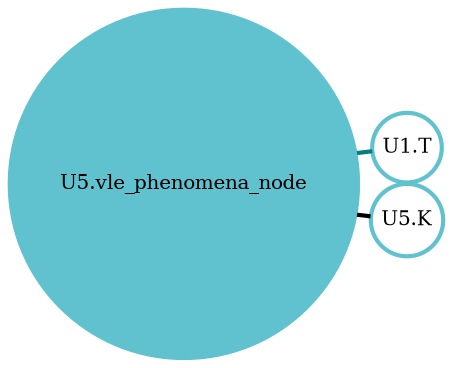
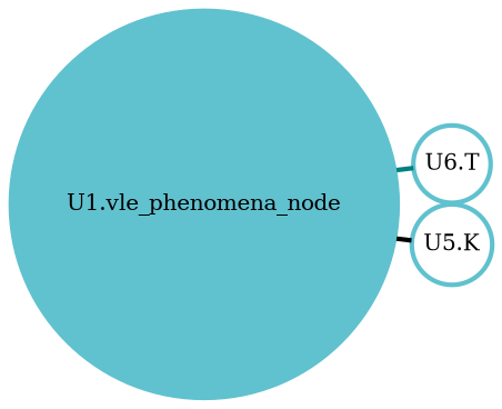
  digraph {
    Damping=0.2
    color=none
    dir=none
    nodesep=0.02
    penwidth=0
    rankdir=LR
    ranksep=0.02
    splines=curved
    node [color="#60c1cf" fillcolor=none gradientangle=0 margin=0 orientation=0.0 peripheries=1 shape=circle style=filled penwidth=3]
    edge [arrowhead=none arrowtail=none dir=none headport=c penwidth=3 style=solid tailport=c]
-   "U1.vle_phenomena_node" [fillcolor="#60c1cf" height=0.19444 width=0.19444 label="U5.vle_phenomena_node" penwidth=""]
-   "U1.T" [height=0.15278 width=0.15278]
+   "U1.vle_phenomena_node" [fillcolor="#60c1cf" height=0.19444 width=0.19444 penwidth=""]
+   "U1.T" [height=0.15278 width=0.15278 label="U6.T"]
    n3 [height=0.15278 label="U5.K" width=0.15278]
    "U1.vle_phenomena_node" -> "U1.T" [color=teal]
    "U1.vle_phenomena_node" -> n3 [color=black]
  }
